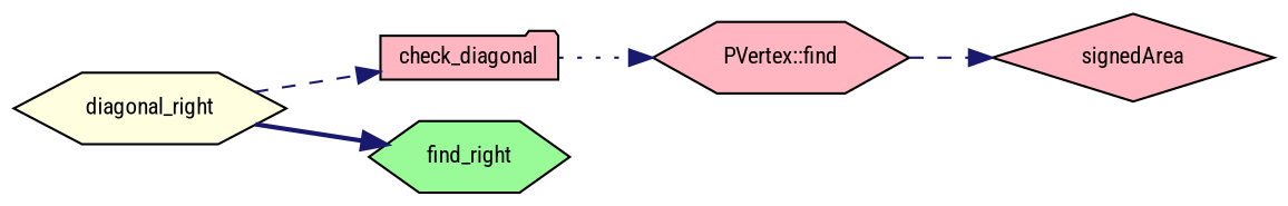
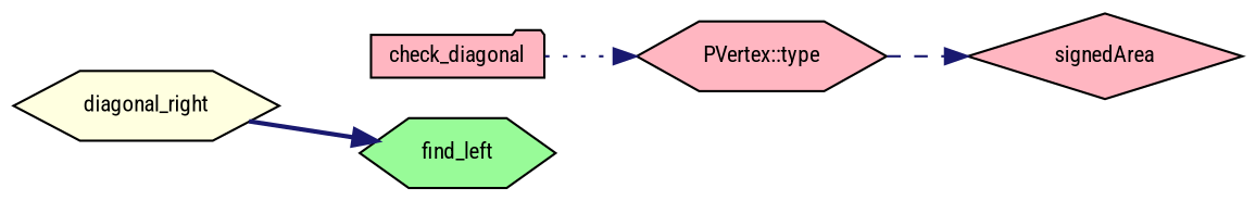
  digraph {
    fontname="Roboto Condensed"
    rankdir=LR
    node [color=black fillcolor=lightpink fontname="Roboto Condensed" fontsize=10 shape=hexagon style=filled]
    edge [color=midnightblue fontname="Roboto Condensed" fontsize=10 labelfontname=Helvetica labelfontsize=10 style=dashed]
    n1 [fillcolor=lightyellow fontcolor=black height=0.2 label=diagonal_right width=0.4]
    n2 [height=0.2 label=check_diagonal shape=folder width=0.4]
-   n3 [fillcolor=palegreen height=0.2 label=find_right width=0.4]
-   n4 [height=0.2 label="PVertex::find" width=0.4]
+   n3 [fillcolor=palegreen height=0.2 label=find_left width=0.4]
+   n4 [height=0.2 label="PVertex::type" width=0.4]
    n5 [height=0.2 label=signedArea shape=diamond width=0.4]
-   n1 -> n2
    n1 -> n3 [style=bold]
    n2 -> n4 [style=dotted]
    n4 -> n5
  }
